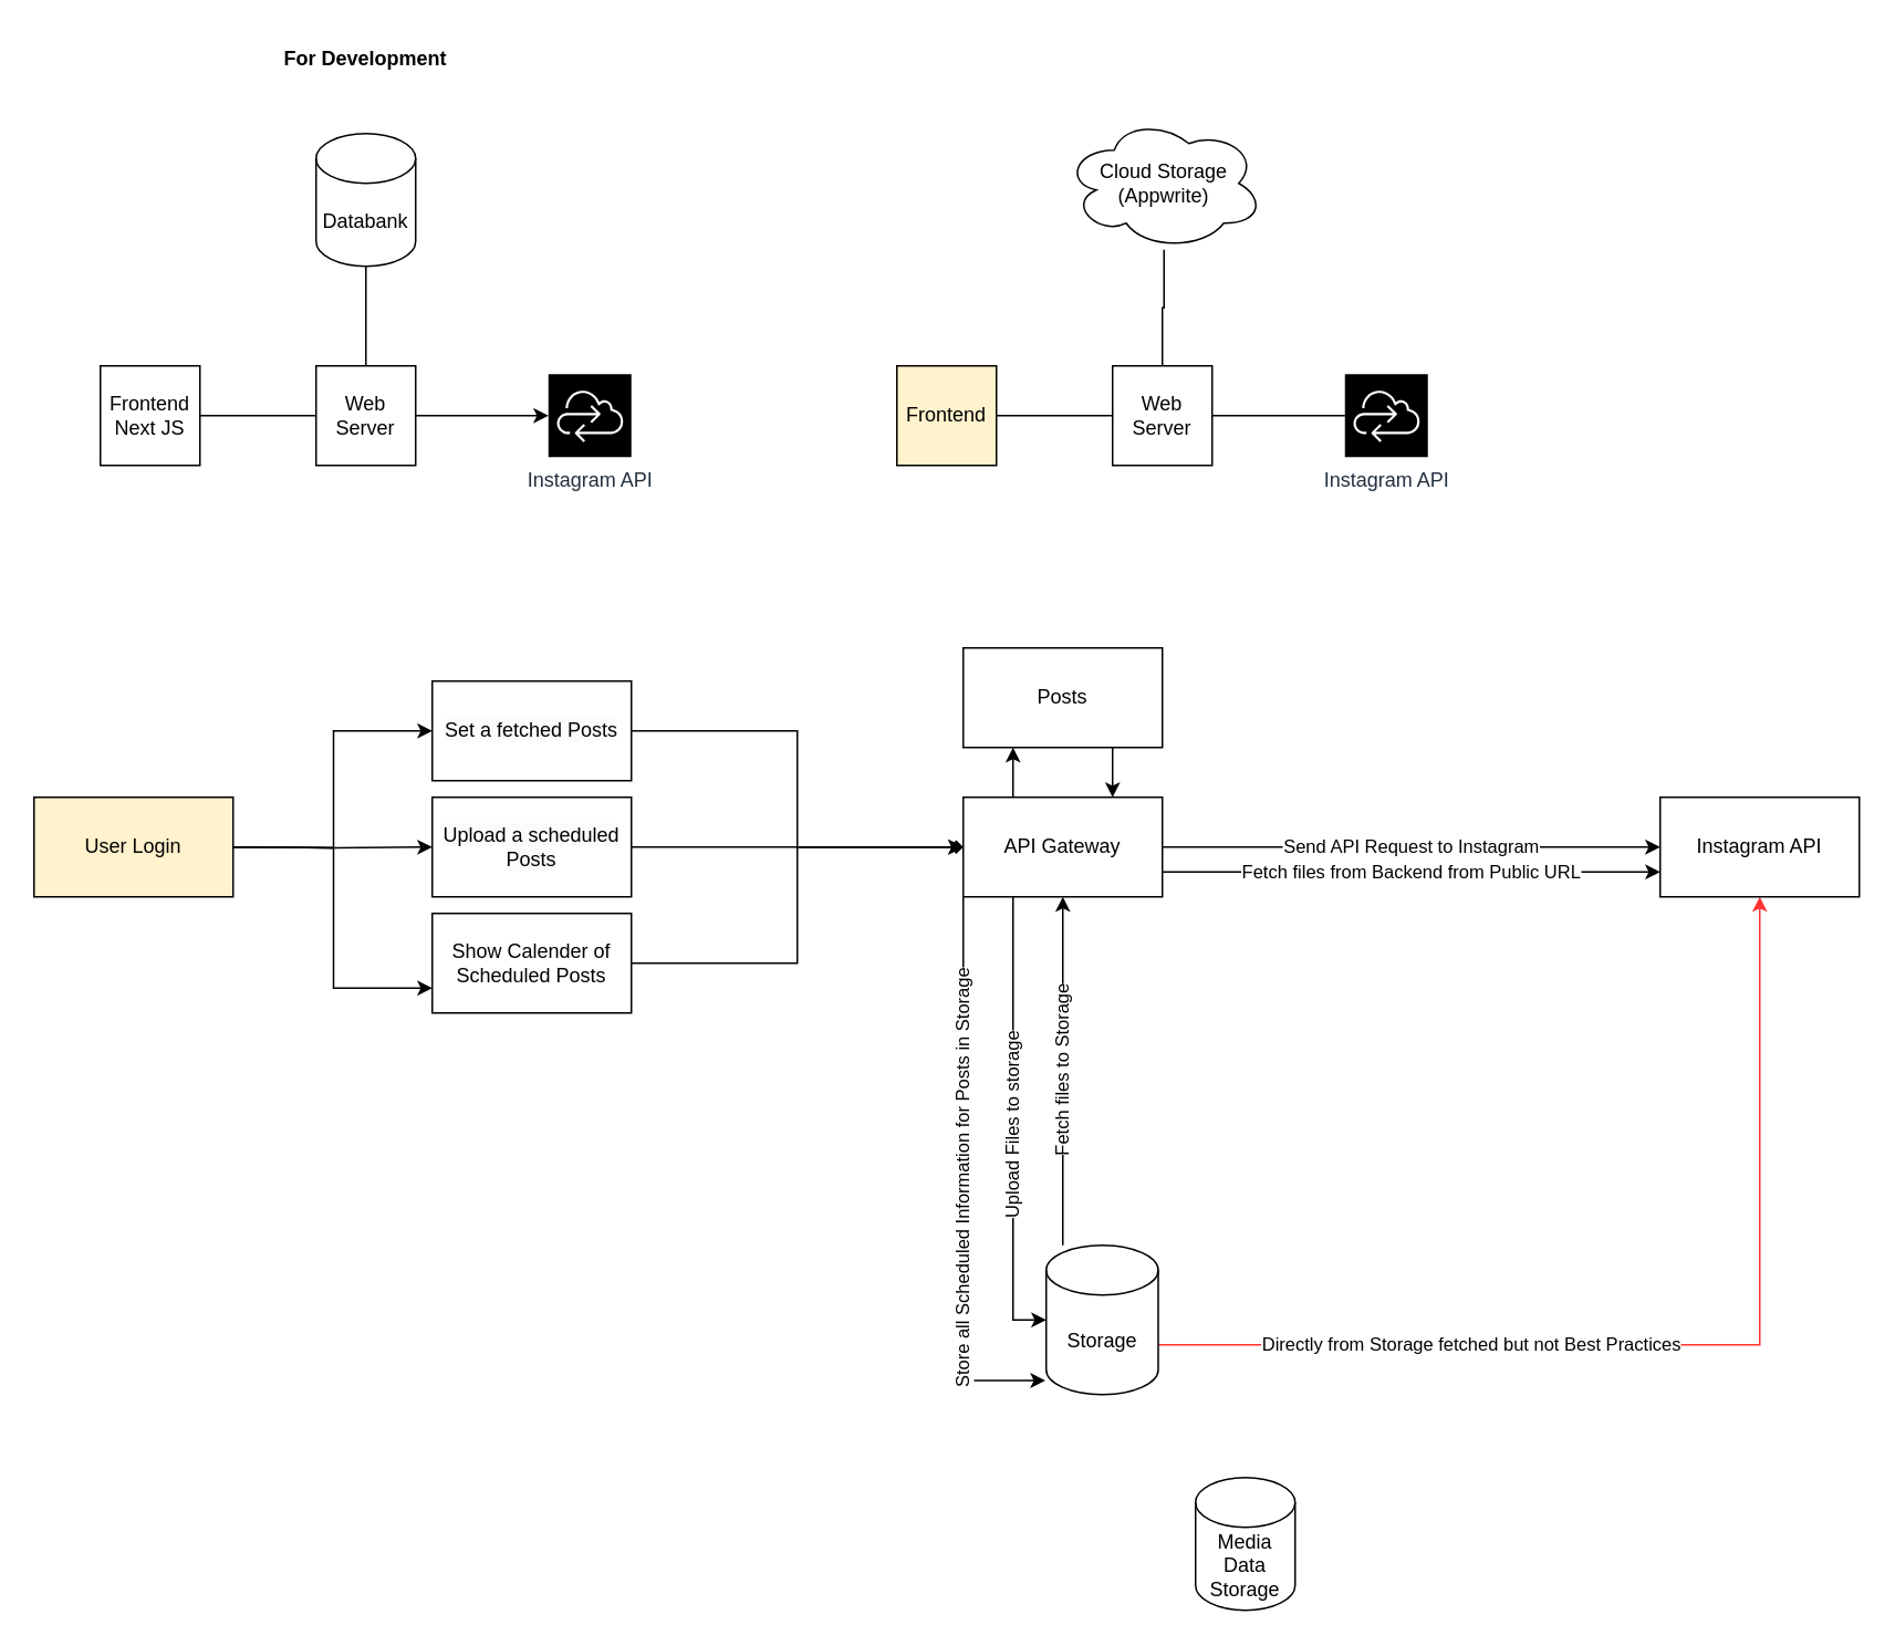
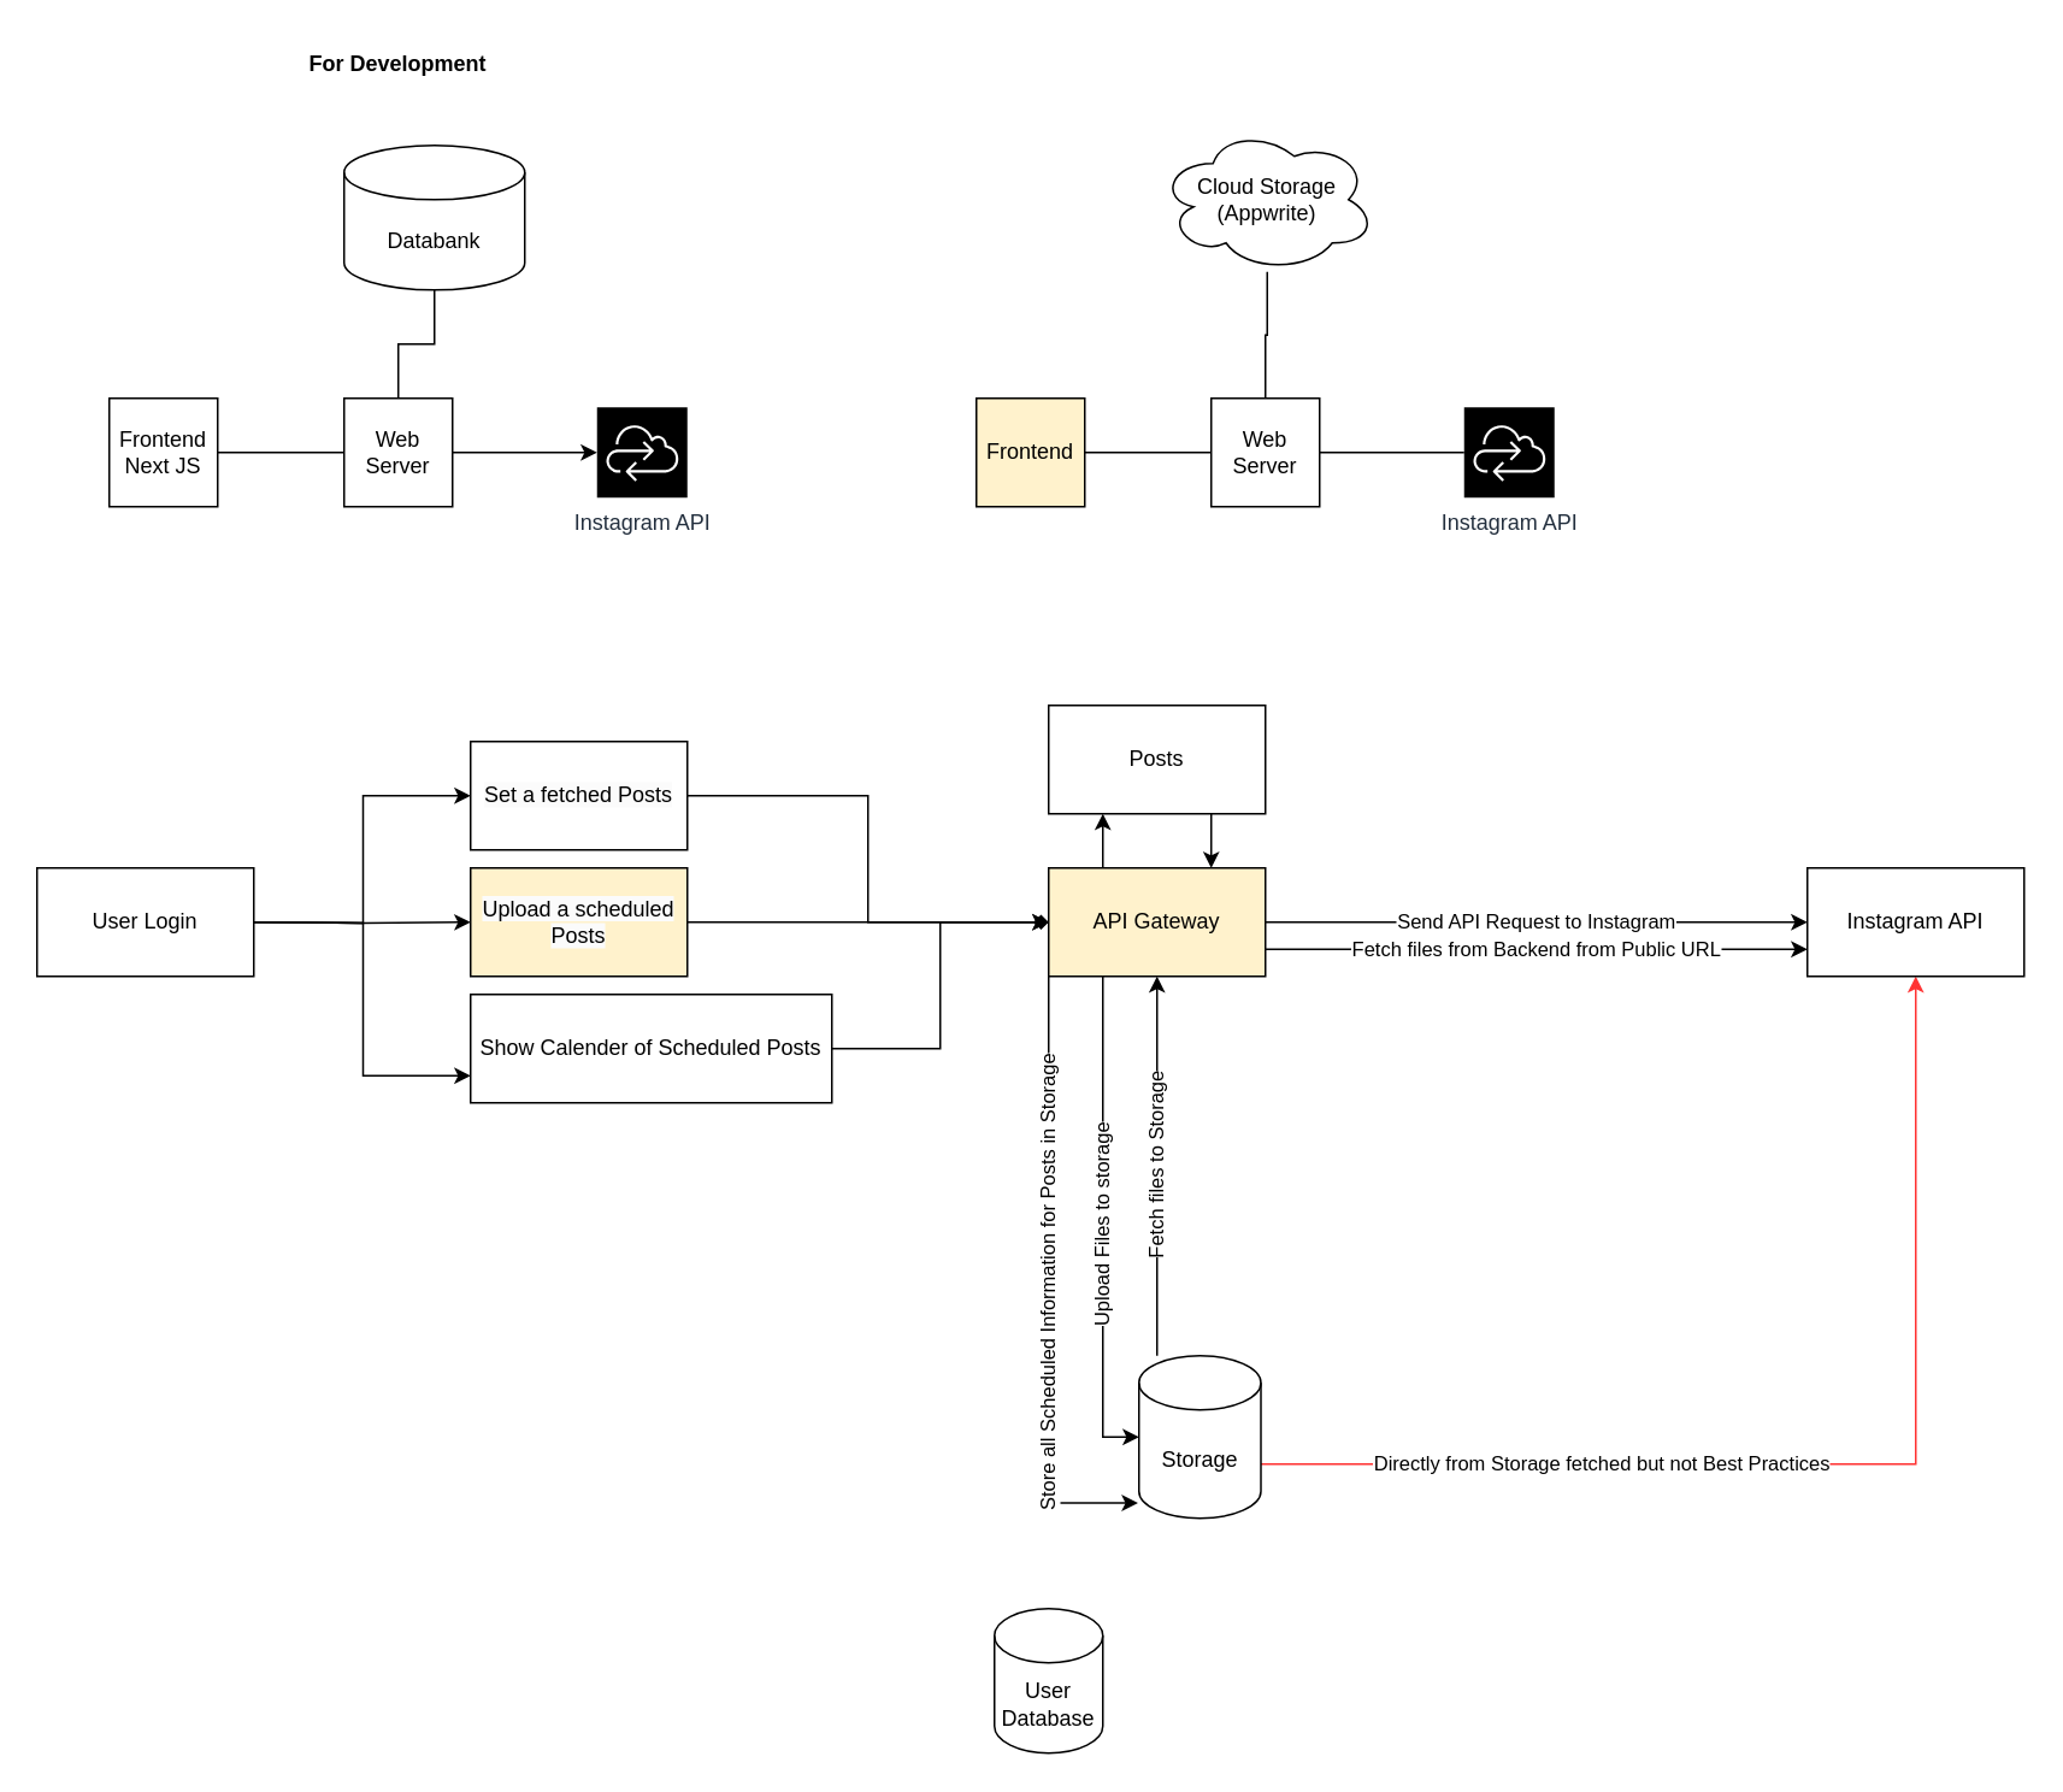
  <mxCell id="0" />
  <mxCell id="1" parent="0" />
  <mxCell id="2" value="&lt;b&gt;For Development&lt;/b&gt;" style="text;html=1;align=center;verticalAlign=middle;whiteSpace=wrap;rounded=0;" parent="1" vertex="1"><mxGeometry x="155" y="20" width="130" height="30" as="geometry" /></mxCell>
  <mxCell id="3" style="edgeStyle=orthogonalEdgeStyle;rounded=0;orthogonalLoop=1;jettySize=auto;html=1;entryX=0;entryY=0.5;entryDx=0;entryDy=0;endArrow=none;endFill=0;" parent="1" source="4" target="6" edge="1"><mxGeometry relative="1" as="geometry" /></mxCell>
  <mxCell id="4" value="Frontend&lt;div&gt;Next JS&lt;/div&gt;" style="whiteSpace=wrap;html=1;aspect=fixed;" parent="1" vertex="1"><mxGeometry x="60" y="220" width="60" height="60" as="geometry" /></mxCell>
  <mxCell id="5" value="" style="edgeStyle=orthogonalEdgeStyle;rounded=0;orthogonalLoop=1;jettySize=auto;html=1;" parent="1" source="6" target="9" edge="1"><mxGeometry relative="1" as="geometry" /></mxCell>
  <mxCell id="6" value="Web Server" style="whiteSpace=wrap;html=1;aspect=fixed;" parent="1" vertex="1"><mxGeometry x="190" y="220" width="60" height="60" as="geometry" /></mxCell>
  <mxCell id="7" value="" style="edgeStyle=orthogonalEdgeStyle;rounded=0;orthogonalLoop=1;jettySize=auto;html=1;endArrow=none;endFill=0;" parent="1" source="8" target="6" edge="1"><mxGeometry relative="1" as="geometry" /></mxCell>
- <mxCell id="8" value="Databank" style="shape=cylinder3;whiteSpace=wrap;html=1;boundedLbl=1;backgroundOutline=1;size=15;" parent="1" vertex="1"><mxGeometry x="190" y="80" width="60" height="80" as="geometry" /></mxCell>
+ <mxCell id="8" value="Databank" style="shape=cylinder3;whiteSpace=wrap;html=1;boundedLbl=1;backgroundOutline=1;size=15;" parent="1" vertex="1"><mxGeometry x="190" y="80" width="100" height="80" as="geometry" /></mxCell>
  <mxCell id="9" value="Instagram API" style="sketch=0;points=[[0,0,0],[0.25,0,0],[0.5,0,0],[0.75,0,0],[1,0,0],[0,1,0],[0.25,1,0],[0.5,1,0],[0.75,1,0],[1,1,0],[0,0.25,0],[0,0.5,0],[0,0.75,0],[1,0.25,0],[1,0.5,0],[1,0.75,0]];outlineConnect=0;fontColor=#232F3E;fillColor=#000000;strokeColor=#ffffff;dashed=0;verticalLabelPosition=bottom;verticalAlign=top;align=center;html=1;fontSize=12;fontStyle=0;aspect=fixed;shape=mxgraph.aws4.resourceIcon;resIcon=mxgraph.aws4.cloud_control_api;" parent="1" vertex="1"><mxGeometry x="330" y="225" width="50" height="50" as="geometry" /></mxCell>
  <mxCell id="10" value="" style="edgeStyle=orthogonalEdgeStyle;rounded=0;orthogonalLoop=1;jettySize=auto;html=1;endArrow=none;endFill=0;" parent="1" source="11" target="14" edge="1"><mxGeometry relative="1" as="geometry" /></mxCell>
  <mxCell id="11" value="Frontend" style="whiteSpace=wrap;html=1;aspect=fixed;fillColor=#fff2cc;" parent="1" vertex="1"><mxGeometry x="540" y="220" width="60" height="60" as="geometry" /></mxCell>
  <mxCell id="12" value="" style="edgeStyle=orthogonalEdgeStyle;rounded=0;orthogonalLoop=1;jettySize=auto;html=1;endArrow=none;endFill=0;" parent="1" source="14" target="15" edge="1"><mxGeometry relative="1" as="geometry" /></mxCell>
  <mxCell id="13" value="" style="edgeStyle=orthogonalEdgeStyle;rounded=0;orthogonalLoop=1;jettySize=auto;html=1;endArrow=none;endFill=0;" parent="1" source="14" target="16" edge="1"><mxGeometry relative="1" as="geometry" /></mxCell>
  <mxCell id="14" value="Web Server" style="whiteSpace=wrap;html=1;aspect=fixed;" parent="1" vertex="1"><mxGeometry x="670" y="220" width="60" height="60" as="geometry" /></mxCell>
  <mxCell id="15" value="Instagram API" style="sketch=0;points=[[0,0,0],[0.25,0,0],[0.5,0,0],[0.75,0,0],[1,0,0],[0,1,0],[0.25,1,0],[0.5,1,0],[0.75,1,0],[1,1,0],[0,0.25,0],[0,0.5,0],[0,0.75,0],[1,0.25,0],[1,0.5,0],[1,0.75,0]];outlineConnect=0;fontColor=#232F3E;fillColor=#000000;strokeColor=#ffffff;dashed=0;verticalLabelPosition=bottom;verticalAlign=top;align=center;html=1;fontSize=12;fontStyle=0;aspect=fixed;shape=mxgraph.aws4.resourceIcon;resIcon=mxgraph.aws4.cloud_control_api;" parent="1" vertex="1"><mxGeometry x="810" y="225" width="50" height="50" as="geometry" /></mxCell>
  <mxCell id="16" value="Cloud Storage&lt;div&gt;(Appwrite)&lt;/div&gt;" style="ellipse;shape=cloud;whiteSpace=wrap;html=1;" parent="1" vertex="1"><mxGeometry x="641" y="70" width="120" height="80" as="geometry" /></mxCell>
  <mxCell id="17" style="edgeStyle=orthogonalEdgeStyle;rounded=0;orthogonalLoop=1;jettySize=auto;html=1;entryX=0;entryY=0.5;entryDx=0;entryDy=0;" parent="1" target="35" edge="1"><mxGeometry relative="1" as="geometry"><mxPoint x="140" y="510" as="sourcePoint" /></mxGeometry></mxCell>
  <mxCell id="18" style="edgeStyle=orthogonalEdgeStyle;rounded=0;orthogonalLoop=1;jettySize=auto;html=1;entryX=0;entryY=0.5;entryDx=0;entryDy=0;" parent="1" target="31" edge="1"><mxGeometry relative="1" as="geometry"><mxPoint x="140" y="510" as="sourcePoint" /></mxGeometry></mxCell>
  <mxCell id="19" style="edgeStyle=orthogonalEdgeStyle;rounded=0;orthogonalLoop=1;jettySize=auto;html=1;entryX=0;entryY=0.75;entryDx=0;entryDy=0;" parent="1" target="33" edge="1"><mxGeometry relative="1" as="geometry"><mxPoint x="140" y="510" as="sourcePoint" /></mxGeometry></mxCell>
- <mxCell id="20" value="User Login" style="rounded=0;whiteSpace=wrap;html=1;fillColor=#fff2cc;" parent="1" vertex="1"><mxGeometry x="20" y="480" width="120" height="60" as="geometry" /></mxCell>
+ <mxCell id="20" value="User Login" style="rounded=0;whiteSpace=wrap;html=1;" parent="1" vertex="1"><mxGeometry x="20" y="480" width="120" height="60" as="geometry" /></mxCell>
  <mxCell id="21" value="Fetch files to Storage" style="edgeStyle=orthogonalEdgeStyle;rounded=0;orthogonalLoop=1;jettySize=auto;html=1;entryX=0.5;entryY=1;entryDx=0;entryDy=0;horizontal=0;" parent="1" source="23" target="29" edge="1"><mxGeometry relative="1" as="geometry"><Array as="points"><mxPoint x="640" y="730" /></Array></mxGeometry></mxCell>
  <mxCell id="22" value="Directly from Storage fetched but not Best Practices" style="edgeStyle=orthogonalEdgeStyle;rounded=0;orthogonalLoop=1;jettySize=auto;html=1;entryX=0.5;entryY=1;entryDx=0;entryDy=0;strokeColor=#FF3333;align=right;" parent="1" source="23" target="36" edge="1"><mxGeometry relative="1" as="geometry"><Array as="points"><mxPoint x="1060" y="810" /></Array></mxGeometry></mxCell>
  <mxCell id="23" value="Storage" style="shape=cylinder3;whiteSpace=wrap;html=1;boundedLbl=1;backgroundOutline=1;size=15;" parent="1" vertex="1"><mxGeometry x="630" y="750" width="67.5" height="90" as="geometry" /></mxCell>
  <mxCell id="24" style="edgeStyle=orthogonalEdgeStyle;rounded=0;orthogonalLoop=1;jettySize=auto;html=1;exitX=0.75;exitY=1;exitDx=0;exitDy=0;entryX=0.75;entryY=0;entryDx=0;entryDy=0;" parent="1" source="25" target="29" edge="1"><mxGeometry relative="1" as="geometry" /></mxCell>
  <mxCell id="25" value="Posts" style="rounded=0;whiteSpace=wrap;html=1;" parent="1" vertex="1"><mxGeometry x="580" y="390" width="120" height="60" as="geometry" /></mxCell>
  <mxCell id="26" value="Send API Request to Instagram" style="edgeStyle=orthogonalEdgeStyle;rounded=0;orthogonalLoop=1;jettySize=auto;html=1;entryX=0;entryY=0.5;entryDx=0;entryDy=0;" parent="1" source="29" target="36" edge="1"><mxGeometry relative="1" as="geometry" /></mxCell>
  <mxCell id="27" style="edgeStyle=orthogonalEdgeStyle;rounded=0;orthogonalLoop=1;jettySize=auto;html=1;exitX=0.25;exitY=0;exitDx=0;exitDy=0;entryX=0.25;entryY=1;entryDx=0;entryDy=0;" parent="1" source="29" target="25" edge="1"><mxGeometry relative="1" as="geometry" /></mxCell>
  <mxCell id="28" value="Fetch files from Backend from Public URL" style="edgeStyle=orthogonalEdgeStyle;rounded=0;orthogonalLoop=1;jettySize=auto;html=1;exitX=1;exitY=0.75;exitDx=0;exitDy=0;entryX=0;entryY=0.75;entryDx=0;entryDy=0;" parent="1" source="29" target="36" edge="1"><mxGeometry relative="1" as="geometry" /></mxCell>
- <mxCell id="29" value="API Gateway" style="rounded=0;whiteSpace=wrap;html=1;" parent="1" vertex="1"><mxGeometry x="580" y="480" width="120" height="60" as="geometry" /></mxCell>
+ <mxCell id="29" value="API Gateway" style="rounded=0;whiteSpace=wrap;html=1;fillColor=#fff2cc;" parent="1" vertex="1"><mxGeometry x="580" y="480" width="120" height="60" as="geometry" /></mxCell>
  <mxCell id="30" style="edgeStyle=orthogonalEdgeStyle;rounded=0;orthogonalLoop=1;jettySize=auto;html=1;" parent="1" source="31" edge="1"><mxGeometry relative="1" as="geometry"><mxPoint x="580" y="510" as="targetPoint" /></mxGeometry></mxCell>
- <mxCell id="31" value="&lt;meta charset=&quot;utf-8&quot;&gt;&lt;span style=&quot;color: rgb(0, 0, 0); font-family: Helvetica; font-size: 12px; font-style: normal; font-variant-ligatures: normal; font-variant-caps: normal; font-weight: 400; letter-spacing: normal; orphans: 2; text-align: center; text-indent: 0px; text-transform: none; widows: 2; word-spacing: 0px; -webkit-text-stroke-width: 0px; white-space: normal; background-color: rgb(251, 251, 251); text-decoration-thickness: initial; text-decoration-style: initial; text-decoration-color: initial; display: inline !important; float: none;&quot;&gt;Upload a scheduled Posts&lt;/span&gt;" style="rounded=0;whiteSpace=wrap;html=1;" parent="1" vertex="1"><mxGeometry x="260" y="480" width="120" height="60" as="geometry" /></mxCell>
+ <mxCell id="31" value="&lt;meta charset=&quot;utf-8&quot;&gt;&lt;span style=&quot;color: rgb(0, 0, 0); font-family: Helvetica; font-size: 12px; font-style: normal; font-variant-ligatures: normal; font-variant-caps: normal; font-weight: 400; letter-spacing: normal; orphans: 2; text-align: center; text-indent: 0px; text-transform: none; widows: 2; word-spacing: 0px; -webkit-text-stroke-width: 0px; white-space: normal; background-color: rgb(251, 251, 251); text-decoration-thickness: initial; text-decoration-style: initial; text-decoration-color: initial; display: inline !important; float: none;&quot;&gt;Upload a scheduled Posts&lt;/span&gt;" style="rounded=0;whiteSpace=wrap;html=1;fillColor=#fff2cc;" parent="1" vertex="1"><mxGeometry x="260" y="480" width="120" height="60" as="geometry" /></mxCell>
  <mxCell id="32" style="edgeStyle=orthogonalEdgeStyle;rounded=0;orthogonalLoop=1;jettySize=auto;html=1;entryX=0;entryY=0.5;entryDx=0;entryDy=0;endArrow=diamond;" parent="1" source="33" target="29" edge="1"><mxGeometry relative="1" as="geometry" /></mxCell>
- <mxCell id="33" value="Show Calender of Scheduled Posts" style="rounded=0;whiteSpace=wrap;html=1;" parent="1" vertex="1"><mxGeometry x="260" y="550" width="120" height="60" as="geometry" /></mxCell>
+ <mxCell id="33" value="Show Calender of Scheduled Posts" style="rounded=0;whiteSpace=wrap;html=1;" parent="1" vertex="1"><mxGeometry x="260" y="550" width="200" height="60" as="geometry" /></mxCell>
  <mxCell id="34" style="edgeStyle=orthogonalEdgeStyle;rounded=0;orthogonalLoop=1;jettySize=auto;html=1;entryX=0;entryY=0.5;entryDx=0;entryDy=0;" parent="1" source="35" target="29" edge="1"><mxGeometry relative="1" as="geometry" /></mxCell>
  <mxCell id="35" value="&lt;span style=&quot;color: rgb(0, 0, 0); font-family: Helvetica; font-size: 12px; font-style: normal; font-variant-ligatures: normal; font-variant-caps: normal; font-weight: 400; letter-spacing: normal; orphans: 2; text-align: center; text-indent: 0px; text-transform: none; widows: 2; word-spacing: 0px; -webkit-text-stroke-width: 0px; white-space: normal; background-color: rgb(251, 251, 251); text-decoration-thickness: initial; text-decoration-style: initial; text-decoration-color: initial; display: inline !important; float: none;&quot;&gt;Set a fetched Posts&lt;/span&gt;" style="rounded=0;whiteSpace=wrap;html=1;" parent="1" vertex="1"><mxGeometry x="260" y="410" width="120" height="60" as="geometry" /></mxCell>
  <mxCell id="36" value="Instagram API" style="rounded=0;whiteSpace=wrap;html=1;" parent="1" vertex="1"><mxGeometry x="1000" y="480" width="120" height="60" as="geometry" /></mxCell>
- <mxCell id="38" value="Media Data Storage" style="shape=cylinder3;whiteSpace=wrap;html=1;boundedLbl=1;backgroundOutline=1;size=15;" parent="1" vertex="1"><mxGeometry x="720" y="890" width="60" height="80" as="geometry" /></mxCell>
+ <mxCell id="37" value="User Database" style="shape=cylinder3;whiteSpace=wrap;html=1;boundedLbl=1;backgroundOutline=1;size=15;" parent="1" vertex="1"><mxGeometry x="550" y="890" width="60" height="80" as="geometry" /></mxCell>
  <mxCell id="39" value="Upload Files to storage" style="edgeStyle=orthogonalEdgeStyle;rounded=0;orthogonalLoop=1;jettySize=auto;html=1;exitX=0.25;exitY=1;exitDx=0;exitDy=0;entryX=0;entryY=0.5;entryDx=0;entryDy=0;entryPerimeter=0;horizontal=0;" parent="1" source="29" target="23" edge="1"><mxGeometry relative="1" as="geometry" /></mxCell>
  <mxCell id="40" value="Store all Scheduled Information for Posts in Storage" style="edgeStyle=orthogonalEdgeStyle;rounded=0;orthogonalLoop=1;jettySize=auto;html=1;exitX=0;exitY=1;exitDx=0;exitDy=0;entryX=-0.008;entryY=0.906;entryDx=0;entryDy=0;entryPerimeter=0;horizontal=0;" parent="1" source="29" target="23" edge="1"><mxGeometry relative="1" as="geometry" /></mxCell>
